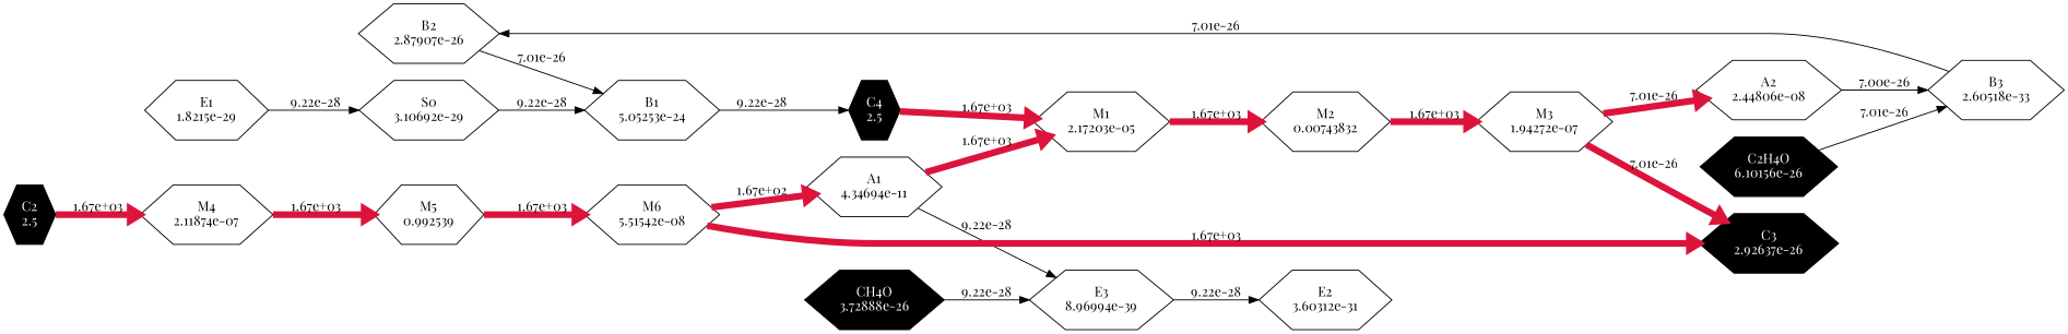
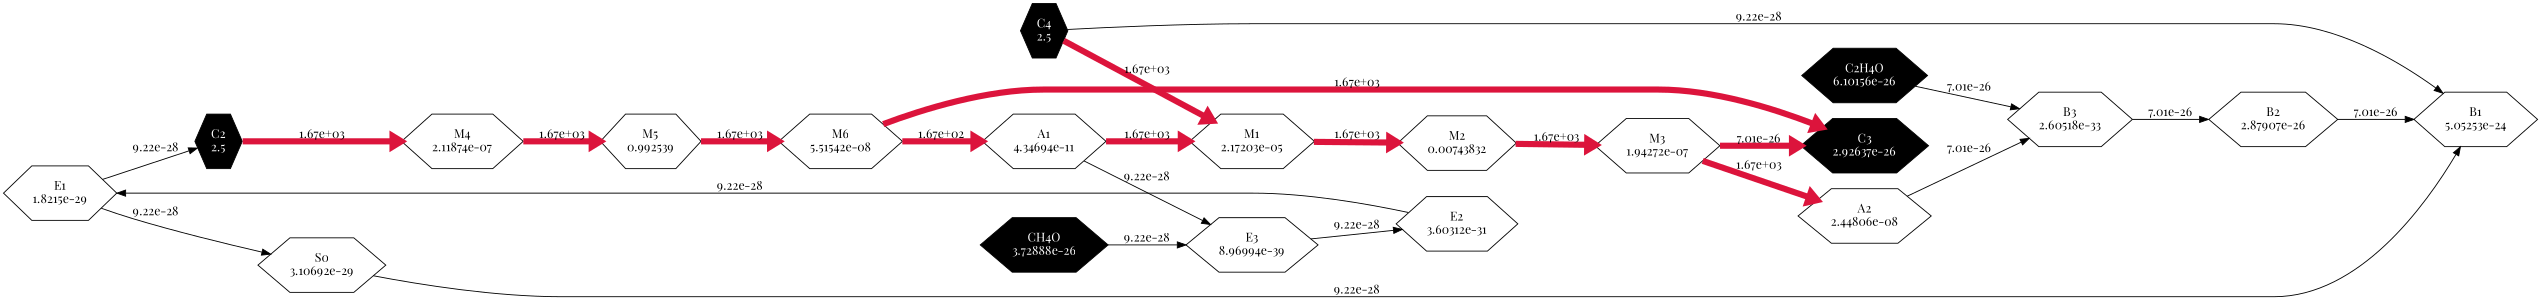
  strict digraph {
    fontname="Playfair Display"
    rankdir=LR
    node [fontname="Playfair Display" shape=hexagon]
    edge [color=black fontname="Playfair Display" penwidth=1]
    n1 [label="B2\n2.87907e-26"]
    n2 [label="B1\n5.05253e-24"]
    n3 [label="E1\n1.8215e-29"]
    n4 [label="S0\n3.10692e-29"]
    n5 [fillcolor=black fontcolor=white label="C2\n2.5" style=filled]
    n6 [label="M4\n2.11874e-07"]
    n7 [label="M5\n0.992539"]
    n8 [label="B3\n2.60518e-33"]
    n9 [label="M2\n0.00743832"]
    n10 [label="M3\n1.94272e-07"]
    n11 [label="A2\n2.44806e-08"]
    n12 [fillcolor=black fontcolor=white label="C3\n2.92637e-26" style=filled]
    n13 [label="E3\n8.96994e-39"]
    n14 [label="E2\n3.60312e-31"]
    n15 [fillcolor=black fontcolor=white label="C2H4O\n6.10156e-26" style=filled]
    n16 [label="A1\n4.34694e-11"]
    n17 [label="M1\n2.17203e-05"]
    n18 [fillcolor=black fontcolor=white label="CH4O\n3.72888e-26" style=filled]
    n19 [label="M6\n5.51542e-08"]
    n20 [fillcolor=black fontcolor=white label="C4\n2.5" style=filled]
    n1 -> n2 [label="7.01e-26"]
    n3 -> n4 [label="9.22e-28"]
+   n3 -> n5 [label="9.22e-28"]
    n4 -> n2 [label="9.22e-28"]
    n5 -> n6 [color=crimson label="1.67e+03" penwidth=7]
    n6 -> n7 [color=crimson label="1.67e+03" penwidth=7]
    n7 -> n19 [color=crimson label="1.67e+03" penwidth=7]
    n8 -> n1 [label="7.01e-26"]
    n9 -> n10 [color=crimson label="1.67e+03" penwidth=7]
-   n10 -> n11 [color=crimson label="7.01e-26" penwidth=7]
+   n10 -> n11 [color=crimson label="1.67e+03" penwidth=7]
    n10 -> n12 [color=crimson label="7.01e-26" penwidth=7]
-   n11 -> n8 [label="7.00e-26"]
+   n11 -> n8 [label="7.01e-26"]
    n13 -> n14 [label="9.22e-28"]
+   n14 -> n3 [label="9.22e-28"]
    n15 -> n8 [label="7.01e-26"]
    n16 -> n13 [label="9.22e-28"]
    n16 -> n17 [color=crimson label="1.67e+03" penwidth=7]
    n17 -> n9 [color=crimson label="1.67e+03" penwidth=7]
    n18 -> n13 [label="9.22e-28"]
    n19 -> n12 [color=crimson label="1.67e+03" penwidth=7]
    n19 -> n16 [color=crimson label="1.67e+02" penwidth=7]
-   n2 -> n20 [label="9.22e-28"]
+   n20 -> n2 [label="9.22e-28"]
    n20 -> n17 [color=crimson label="1.67e+03" penwidth=7]
  }
